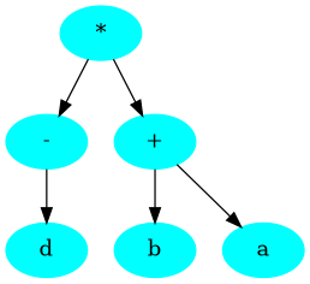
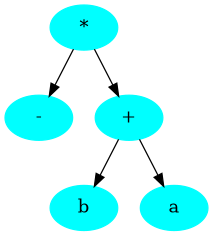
  digraph {
    node [color=cyan style=filled]
    n1 [label="*"]
    n2 [label="-"]
    n3 [label="+"]
-   n4 [label=d]
    n5 [label=b]
    n6 [label=a]
    n1 -> n2
    n1 -> n3
-   n2 -> n4
    n3 -> n5
    n3 -> n6
  }
